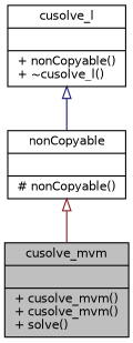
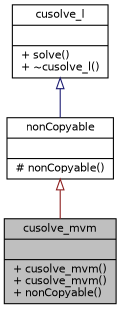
  digraph {
    node [color=black fontname=Helvetica fontsize=10 shape=record]
    edge [arrowtail=onormal dir=back fontname=Helvetica fontsize=10 labelfontname=Helvetica labelfontsize=10 style=solid]
-   n1 [fillcolor=grey75 fontcolor=black height=0.2 label="{cusolve_mvm\n||+ cusolve_mvm()\l+ cusolve_mvm()\l+ solve()\l}" style=filled width=0.4]
-   n2 [height=0.2 label="{cusolve_l\n||+ nonCopyable()\l+ ~cusolve_l()\l}" width=0.4]
+   n1 [fillcolor=grey75 fontcolor=black height=0.2 label="{cusolve_mvm\n||+ cusolve_mvm()\l+ cusolve_mvm()\l+ nonCopyable()\l}" style=filled width=0.4]
+   n2 [height=0.2 label="{cusolve_l\n||+ solve()\l+ ~cusolve_l()\l}" width=0.4]
    n3 [height=0.2 label="{nonCopyable\n||# nonCopyable()\l}" width=0.4]
    n2 -> n3 [color=midnightblue]
    n3 -> n1 [color=firebrick4]
  }
